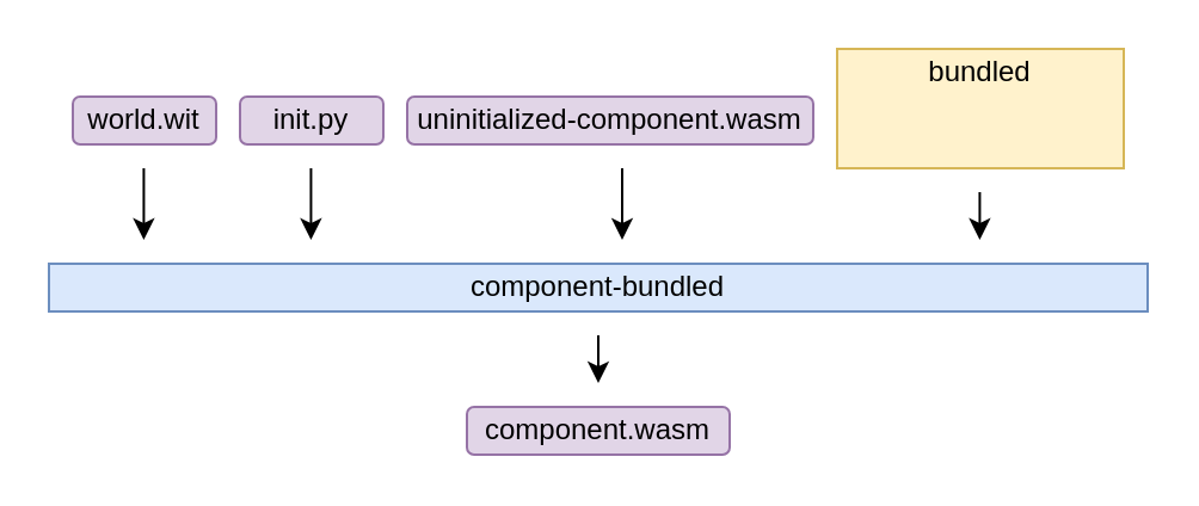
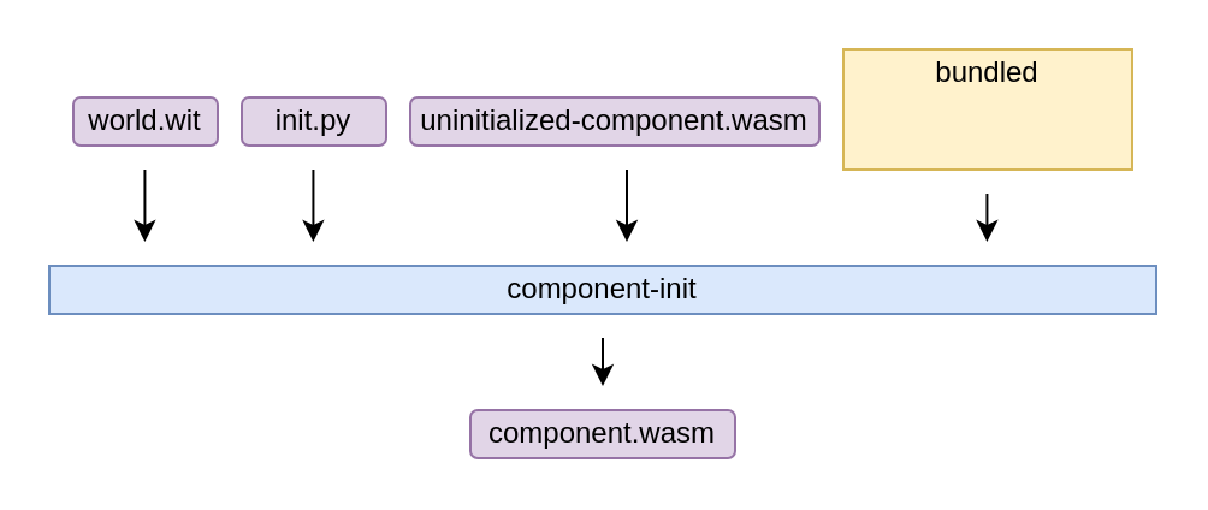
  <mxCell id="0" />
  <mxCell id="1" parent="0" />
  <mxCell id="2" value="" style="endArrow=classic;html=1;rounded=0;" parent="1" edge="1"><mxGeometry width="50" height="50" relative="1" as="geometry"><mxPoint x="59.71" y="70" as="sourcePoint" /><mxPoint x="59.71" y="100" as="targetPoint" /></mxGeometry></mxCell>
  <mxCell id="3" value="world.wit" style="rounded=1;whiteSpace=wrap;html=1;fillColor=#e1d5e7;strokeColor=#9673a6;" parent="1" vertex="1"><mxGeometry x="30" y="40" width="60" height="20" as="geometry" /></mxCell>
  <mxCell id="4" value="init.py" style="rounded=1;whiteSpace=wrap;html=1;fillColor=#e1d5e7;strokeColor=#9673a6;" parent="1" vertex="1"><mxGeometry x="100" y="40" width="60" height="20" as="geometry" /></mxCell>
  <mxCell id="5" value="uninitialized-component.wasm" style="rounded=1;whiteSpace=wrap;html=1;fillColor=#e1d5e7;strokeColor=#9673a6;" parent="1" vertex="1"><mxGeometry x="170" y="40" width="170" height="20" as="geometry" /></mxCell>
- <mxCell id="6" value="component-bundled" style="rounded=0;whiteSpace=wrap;html=1;fillColor=#dae8fc;strokeColor=#6c8ebf;" parent="1" vertex="1"><mxGeometry x="20" y="110" width="460" height="20" as="geometry" /></mxCell>
+ <mxCell id="6" value="component-init" style="rounded=0;whiteSpace=wrap;html=1;fillColor=#dae8fc;strokeColor=#6c8ebf;" parent="1" vertex="1"><mxGeometry x="20" y="110" width="460" height="20" as="geometry" /></mxCell>
  <mxCell id="7" value="" style="endArrow=classic;html=1;rounded=0;" parent="1" edge="1"><mxGeometry width="50" height="50" relative="1" as="geometry"><mxPoint x="129.71" y="70" as="sourcePoint" /><mxPoint x="129.71" y="100" as="targetPoint" /></mxGeometry></mxCell>
  <mxCell id="8" value="" style="endArrow=classic;html=1;rounded=0;" parent="1" edge="1"><mxGeometry width="50" height="50" relative="1" as="geometry"><mxPoint x="260" y="70" as="sourcePoint" /><mxPoint x="260" y="100" as="targetPoint" /></mxGeometry></mxCell>
  <mxCell id="9" value="bundled" style="rounded=0;whiteSpace=wrap;html=1;fillColor=#fff2cc;strokeColor=#d6b656;spacingTop=-30;" parent="1" vertex="1"><mxGeometry x="350" y="20" width="120" height="50" as="geometry" /></mxCell>
  <mxCell id="10" style="edgeStyle=orthogonalEdgeStyle;rounded=0;orthogonalLoop=1;jettySize=auto;html=1;exitX=0.5;exitY=1;exitDx=0;exitDy=0;" parent="1" source="9" target="9" edge="1"><mxGeometry relative="1" as="geometry" /></mxCell>
  <mxCell id="11" value="" style="endArrow=classic;html=1;rounded=0;" parent="1" edge="1"><mxGeometry width="50" height="50" relative="1" as="geometry"><mxPoint x="409.71" y="80" as="sourcePoint" /><mxPoint x="409.71" y="100" as="targetPoint" /></mxGeometry></mxCell>
  <mxCell id="12" value="component.wasm" style="rounded=1;whiteSpace=wrap;html=1;fillColor=#e1d5e7;strokeColor=#9673a6;" parent="1" vertex="1"><mxGeometry x="195" y="170" width="110" height="20" as="geometry" /></mxCell>
  <mxCell id="13" value="" style="endArrow=classic;html=1;rounded=0;" parent="1" edge="1"><mxGeometry width="50" height="50" relative="1" as="geometry"><mxPoint x="250" y="140" as="sourcePoint" /><mxPoint x="250" y="160" as="targetPoint" /></mxGeometry></mxCell>
